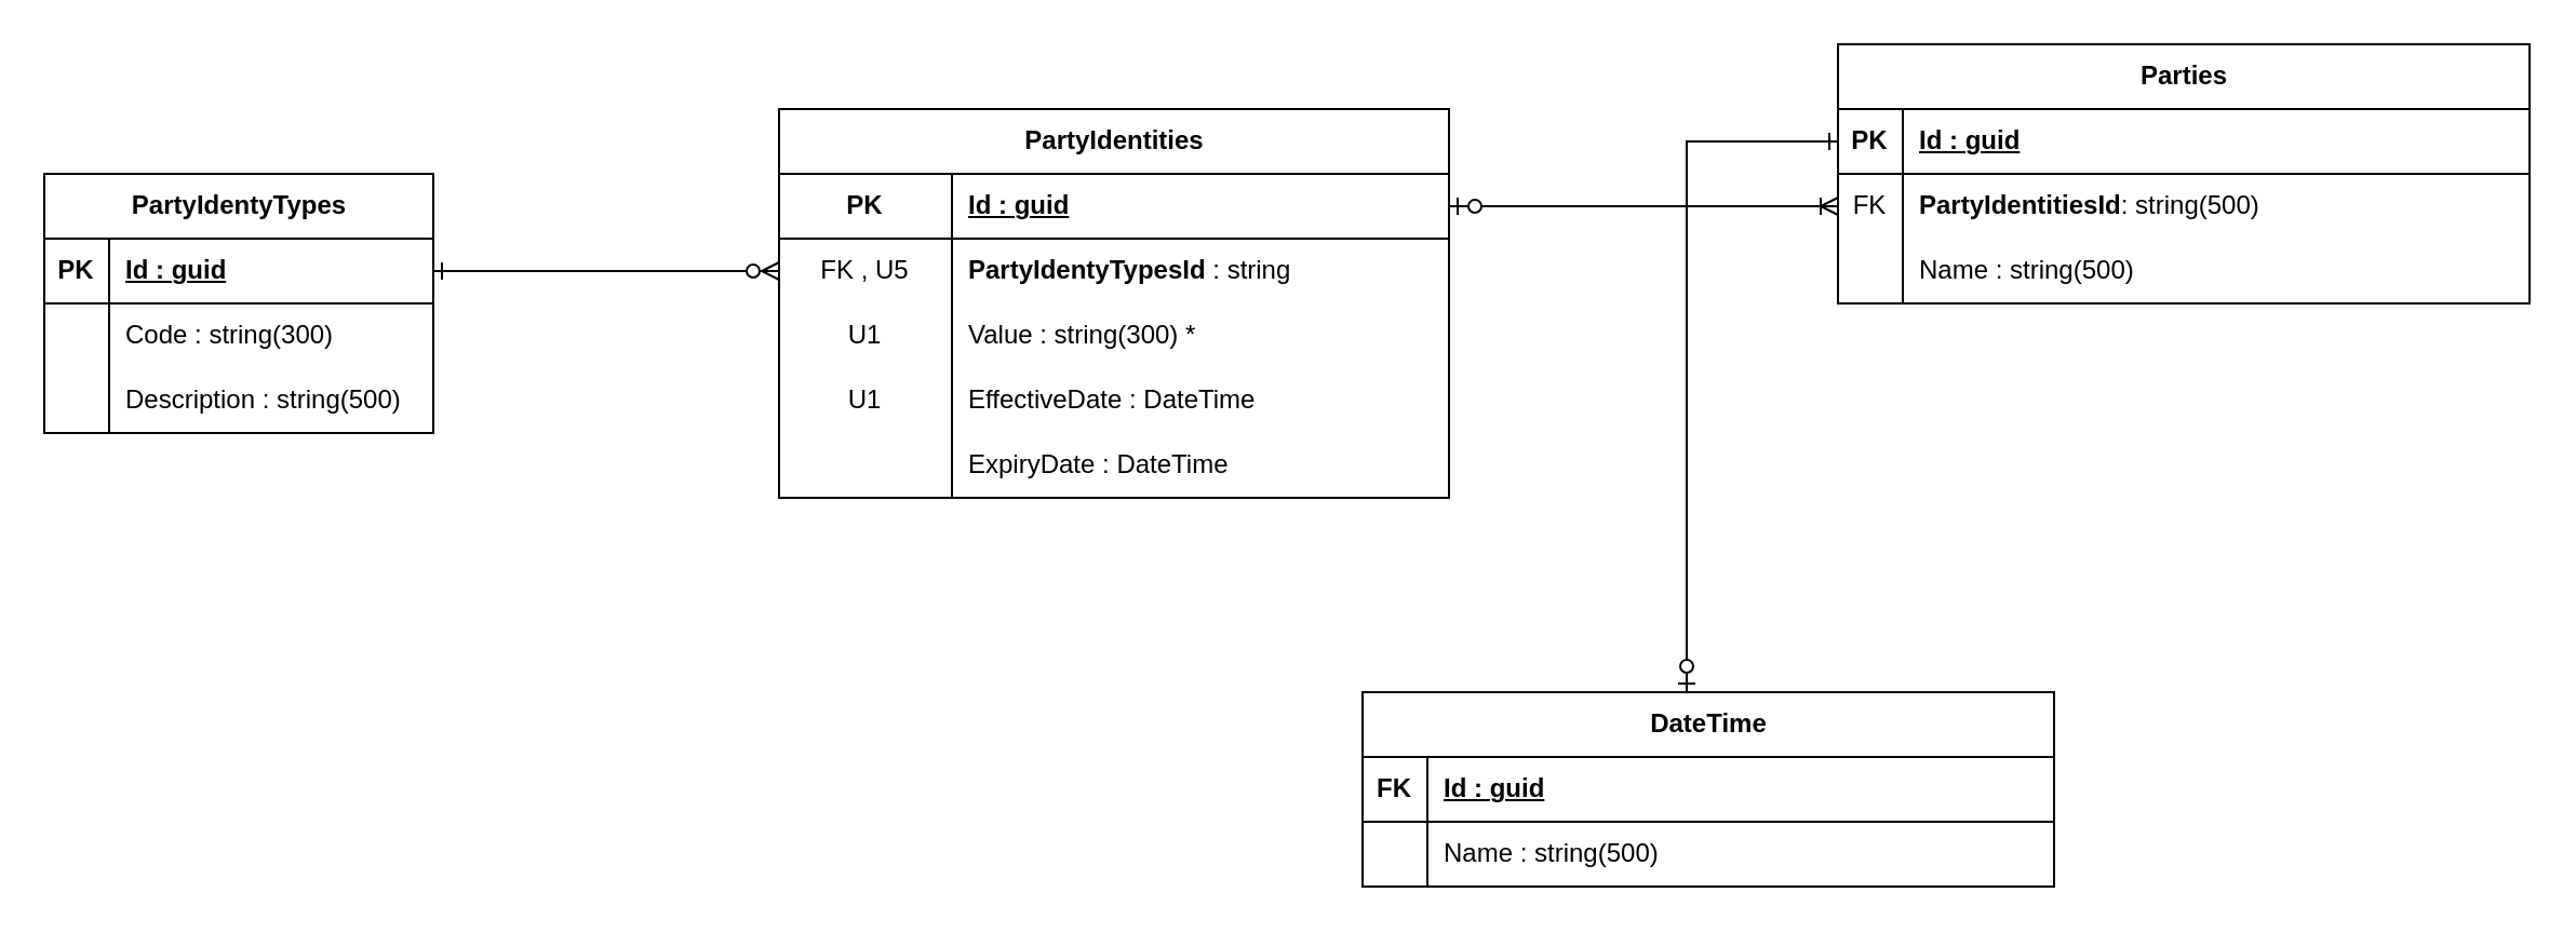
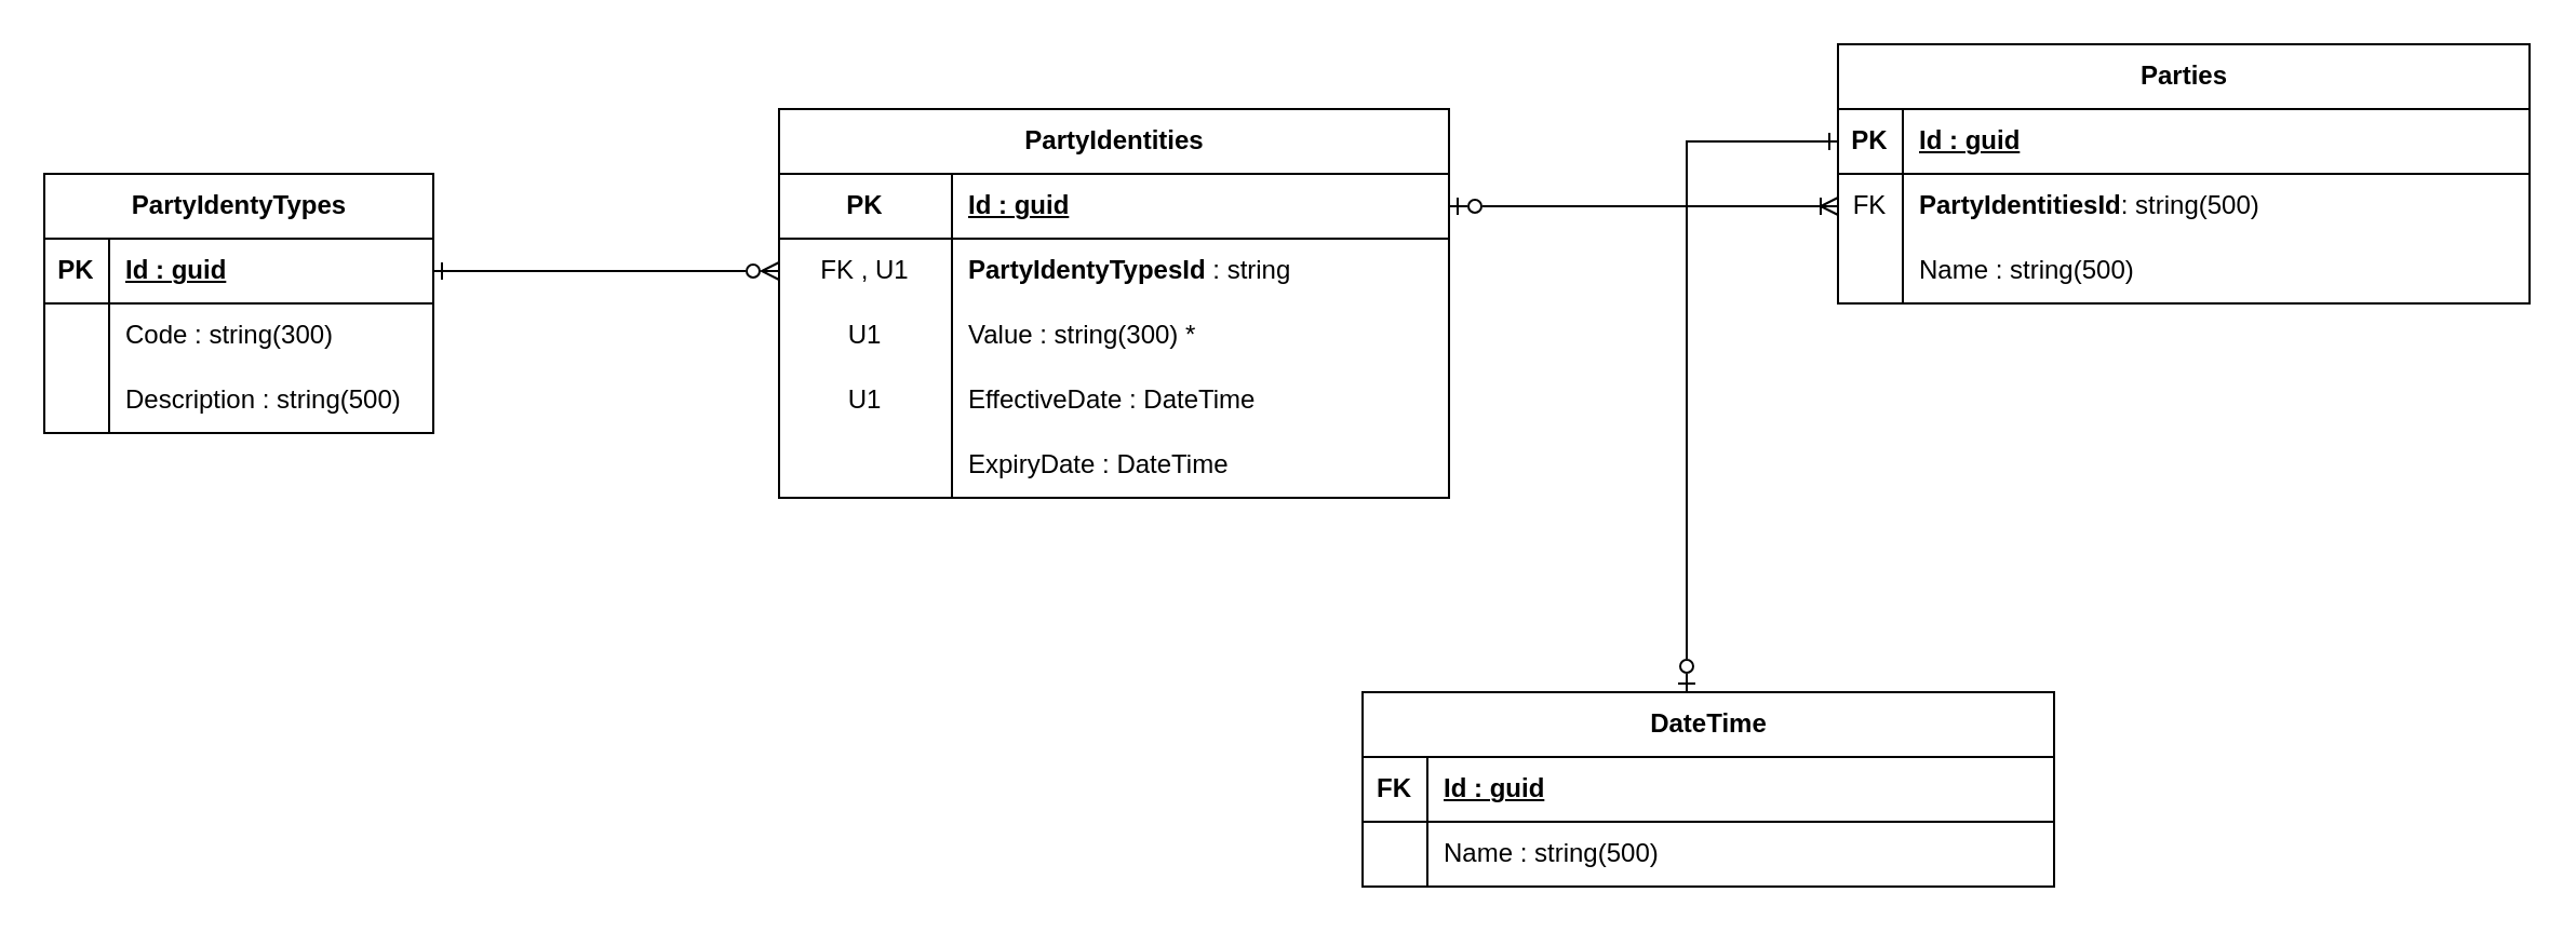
  <mxCell id="0" />
  <mxCell id="1" parent="0" />
  <mxCell id="2" value="Parties" style="shape=table;startSize=30;container=1;collapsible=1;childLayout=tableLayout;fixedRows=1;rowLines=0;fontStyle=1;align=center;resizeLast=1;html=1;" vertex="1" parent="1"><mxGeometry x="850" y="20" width="320" height="120" as="geometry" /></mxCell>
  <mxCell id="3" value="" style="shape=tableRow;horizontal=0;startSize=0;swimlaneHead=0;swimlaneBody=0;fillColor=none;collapsible=0;dropTarget=0;points=[[0,0.5],[1,0.5]];portConstraint=eastwest;top=0;left=0;right=0;bottom=1;" vertex="1" parent="2"><mxGeometry y="30" width="320" height="30" as="geometry" /></mxCell>
  <mxCell id="4" value="PK" style="shape=partialRectangle;connectable=0;fillColor=none;top=0;left=0;bottom=0;right=0;fontStyle=1;overflow=hidden;whiteSpace=wrap;html=1;" vertex="1" parent="3"><mxGeometry width="30" height="30" as="geometry"><mxRectangle width="30" height="30" as="alternateBounds" /></mxGeometry></mxCell>
  <mxCell id="5" value="Id : guid" style="shape=partialRectangle;connectable=0;fillColor=none;top=0;left=0;bottom=0;right=0;align=left;spacingLeft=6;fontStyle=5;overflow=hidden;whiteSpace=wrap;html=1;" vertex="1" parent="3"><mxGeometry x="30" width="290" height="30" as="geometry"><mxRectangle width="290" height="30" as="alternateBounds" /></mxGeometry></mxCell>
  <mxCell id="6" value="" style="shape=tableRow;horizontal=0;startSize=0;swimlaneHead=0;swimlaneBody=0;fillColor=none;collapsible=0;dropTarget=0;points=[[0,0.5],[1,0.5]];portConstraint=eastwest;top=0;left=0;right=0;bottom=0;" vertex="1" parent="2"><mxGeometry y="60" width="320" height="30" as="geometry" /></mxCell>
  <mxCell id="7" value="FK" style="shape=partialRectangle;connectable=0;fillColor=none;top=0;left=0;bottom=0;right=0;editable=1;overflow=hidden;whiteSpace=wrap;html=1;" vertex="1" parent="6"><mxGeometry width="30" height="30" as="geometry"><mxRectangle width="30" height="30" as="alternateBounds" /></mxGeometry></mxCell>
  <mxCell id="8" value="&lt;span style=&quot;font-weight: 700; text-align: center; text-wrap-mode: nowrap;&quot;&gt;PartyIdentitiesId&lt;/span&gt;: string(500)" style="shape=partialRectangle;connectable=0;fillColor=none;top=0;left=0;bottom=0;right=0;align=left;spacingLeft=6;overflow=hidden;whiteSpace=wrap;html=1;" vertex="1" parent="6"><mxGeometry x="30" width="290" height="30" as="geometry"><mxRectangle width="290" height="30" as="alternateBounds" /></mxGeometry></mxCell>
  <mxCell id="9" value="" style="shape=tableRow;horizontal=0;startSize=0;swimlaneHead=0;swimlaneBody=0;fillColor=none;collapsible=0;dropTarget=0;points=[[0,0.5],[1,0.5]];portConstraint=eastwest;top=0;left=0;right=0;bottom=0;" vertex="1" parent="2"><mxGeometry y="90" width="320" height="30" as="geometry" /></mxCell>
  <mxCell id="10" value="" style="shape=partialRectangle;connectable=0;fillColor=none;top=0;left=0;bottom=0;right=0;editable=1;overflow=hidden;whiteSpace=wrap;html=1;" vertex="1" parent="9"><mxGeometry width="30" height="30" as="geometry"><mxRectangle width="30" height="30" as="alternateBounds" /></mxGeometry></mxCell>
  <mxCell id="11" value="Name : string(500)" style="shape=partialRectangle;connectable=0;fillColor=none;top=0;left=0;bottom=0;right=0;align=left;spacingLeft=6;overflow=hidden;whiteSpace=wrap;html=1;" vertex="1" parent="9"><mxGeometry x="30" width="290" height="30" as="geometry"><mxRectangle width="290" height="30" as="alternateBounds" /></mxGeometry></mxCell>
  <mxCell id="12" value="PartyIdentities" style="shape=table;startSize=30;container=1;collapsible=1;childLayout=tableLayout;fixedRows=1;rowLines=0;fontStyle=1;align=center;resizeLast=1;html=1;" vertex="1" parent="1"><mxGeometry x="360" y="50" width="310" height="180" as="geometry" /></mxCell>
  <mxCell id="13" value="" style="shape=tableRow;horizontal=0;startSize=0;swimlaneHead=0;swimlaneBody=0;fillColor=none;collapsible=0;dropTarget=0;points=[[0,0.5],[1,0.5]];portConstraint=eastwest;top=0;left=0;right=0;bottom=1;" vertex="1" parent="12"><mxGeometry y="30" width="310" height="30" as="geometry" /></mxCell>
  <mxCell id="14" value="PK" style="shape=partialRectangle;connectable=0;fillColor=none;top=0;left=0;bottom=0;right=0;fontStyle=1;overflow=hidden;whiteSpace=wrap;html=1;" vertex="1" parent="13"><mxGeometry width="80" height="30" as="geometry"><mxRectangle width="80" height="30" as="alternateBounds" /></mxGeometry></mxCell>
  <mxCell id="15" value="Id : guid" style="shape=partialRectangle;connectable=0;fillColor=none;top=0;left=0;bottom=0;right=0;align=left;spacingLeft=6;fontStyle=5;overflow=hidden;whiteSpace=wrap;html=1;" vertex="1" parent="13"><mxGeometry x="80" width="230" height="30" as="geometry"><mxRectangle width="230" height="30" as="alternateBounds" /></mxGeometry></mxCell>
  <mxCell id="16" value="" style="shape=tableRow;horizontal=0;startSize=0;swimlaneHead=0;swimlaneBody=0;fillColor=none;collapsible=0;dropTarget=0;points=[[0,0.5],[1,0.5]];portConstraint=eastwest;top=0;left=0;right=0;bottom=0;" vertex="1" parent="12"><mxGeometry y="60" width="310" height="30" as="geometry" /></mxCell>
- <mxCell id="17" value="FK , U5" style="shape=partialRectangle;connectable=0;fillColor=none;top=0;left=0;bottom=0;right=0;editable=1;overflow=hidden;whiteSpace=wrap;html=1;" vertex="1" parent="16"><mxGeometry width="80" height="30" as="geometry"><mxRectangle width="80" height="30" as="alternateBounds" /></mxGeometry></mxCell>
+ <mxCell id="17" value="FK , U1" style="shape=partialRectangle;connectable=0;fillColor=none;top=0;left=0;bottom=0;right=0;editable=1;overflow=hidden;whiteSpace=wrap;html=1;" vertex="1" parent="16"><mxGeometry width="80" height="30" as="geometry"><mxRectangle width="80" height="30" as="alternateBounds" /></mxGeometry></mxCell>
  <mxCell id="18" value="&lt;span style=&quot;font-weight: 700; text-align: center; text-wrap-mode: nowrap;&quot;&gt;PartyIdentyTypesId&lt;/span&gt;&amp;nbsp;: string" style="shape=partialRectangle;connectable=0;fillColor=none;top=0;left=0;bottom=0;right=0;align=left;spacingLeft=6;overflow=hidden;whiteSpace=wrap;html=1;" vertex="1" parent="16"><mxGeometry x="80" width="230" height="30" as="geometry"><mxRectangle width="230" height="30" as="alternateBounds" /></mxGeometry></mxCell>
  <mxCell id="19" value="" style="shape=tableRow;horizontal=0;startSize=0;swimlaneHead=0;swimlaneBody=0;fillColor=none;collapsible=0;dropTarget=0;points=[[0,0.5],[1,0.5]];portConstraint=eastwest;top=0;left=0;right=0;bottom=0;" vertex="1" parent="12"><mxGeometry y="90" width="310" height="30" as="geometry" /></mxCell>
  <mxCell id="20" value="U1" style="shape=partialRectangle;connectable=0;fillColor=none;top=0;left=0;bottom=0;right=0;editable=1;overflow=hidden;whiteSpace=wrap;html=1;" vertex="1" parent="19"><mxGeometry width="80" height="30" as="geometry"><mxRectangle width="80" height="30" as="alternateBounds" /></mxGeometry></mxCell>
  <mxCell id="21" value="Value : string(300) *" style="shape=partialRectangle;connectable=0;fillColor=none;top=0;left=0;bottom=0;right=0;align=left;spacingLeft=6;overflow=hidden;whiteSpace=wrap;html=1;" vertex="1" parent="19"><mxGeometry x="80" width="230" height="30" as="geometry"><mxRectangle width="230" height="30" as="alternateBounds" /></mxGeometry></mxCell>
  <mxCell id="22" value="" style="shape=tableRow;horizontal=0;startSize=0;swimlaneHead=0;swimlaneBody=0;fillColor=none;collapsible=0;dropTarget=0;points=[[0,0.5],[1,0.5]];portConstraint=eastwest;top=0;left=0;right=0;bottom=0;" vertex="1" parent="12"><mxGeometry y="120" width="310" height="30" as="geometry" /></mxCell>
  <mxCell id="23" value="U1" style="shape=partialRectangle;connectable=0;fillColor=none;top=0;left=0;bottom=0;right=0;editable=1;overflow=hidden;whiteSpace=wrap;html=1;" vertex="1" parent="22"><mxGeometry width="80" height="30" as="geometry"><mxRectangle width="80" height="30" as="alternateBounds" /></mxGeometry></mxCell>
  <mxCell id="24" value="EffectiveDate : DateTime" style="shape=partialRectangle;connectable=0;fillColor=none;top=0;left=0;bottom=0;right=0;align=left;spacingLeft=6;overflow=hidden;whiteSpace=wrap;html=1;" vertex="1" parent="22"><mxGeometry x="80" width="230" height="30" as="geometry"><mxRectangle width="230" height="30" as="alternateBounds" /></mxGeometry></mxCell>
  <mxCell id="25" value="" style="shape=tableRow;horizontal=0;startSize=0;swimlaneHead=0;swimlaneBody=0;fillColor=none;collapsible=0;dropTarget=0;points=[[0,0.5],[1,0.5]];portConstraint=eastwest;top=0;left=0;right=0;bottom=0;" vertex="1" parent="12"><mxGeometry y="150" width="310" height="30" as="geometry" /></mxCell>
  <mxCell id="26" value="" style="shape=partialRectangle;connectable=0;fillColor=none;top=0;left=0;bottom=0;right=0;editable=1;overflow=hidden;whiteSpace=wrap;html=1;" vertex="1" parent="25"><mxGeometry width="80" height="30" as="geometry"><mxRectangle width="80" height="30" as="alternateBounds" /></mxGeometry></mxCell>
  <mxCell id="27" value="ExpiryDate : DateTime" style="shape=partialRectangle;connectable=0;fillColor=none;top=0;left=0;bottom=0;right=0;align=left;spacingLeft=6;overflow=hidden;whiteSpace=wrap;html=1;" vertex="1" parent="25"><mxGeometry x="80" width="230" height="30" as="geometry"><mxRectangle width="230" height="30" as="alternateBounds" /></mxGeometry></mxCell>
  <mxCell id="28" value="PartyIdentyTypes" style="shape=table;startSize=30;container=1;collapsible=1;childLayout=tableLayout;fixedRows=1;rowLines=0;fontStyle=1;align=center;resizeLast=1;html=1;" vertex="1" parent="1"><mxGeometry x="20" y="80" width="180" height="120" as="geometry" /></mxCell>
  <mxCell id="29" value="" style="shape=tableRow;horizontal=0;startSize=0;swimlaneHead=0;swimlaneBody=0;fillColor=none;collapsible=0;dropTarget=0;points=[[0,0.5],[1,0.5]];portConstraint=eastwest;top=0;left=0;right=0;bottom=1;" vertex="1" parent="28"><mxGeometry y="30" width="180" height="30" as="geometry" /></mxCell>
  <mxCell id="30" value="PK" style="shape=partialRectangle;connectable=0;fillColor=none;top=0;left=0;bottom=0;right=0;fontStyle=1;overflow=hidden;whiteSpace=wrap;html=1;" vertex="1" parent="29"><mxGeometry width="30" height="30" as="geometry"><mxRectangle width="30" height="30" as="alternateBounds" /></mxGeometry></mxCell>
  <mxCell id="31" value="Id : guid" style="shape=partialRectangle;connectable=0;fillColor=none;top=0;left=0;bottom=0;right=0;align=left;spacingLeft=6;fontStyle=5;overflow=hidden;whiteSpace=wrap;html=1;" vertex="1" parent="29"><mxGeometry x="30" width="150" height="30" as="geometry"><mxRectangle width="150" height="30" as="alternateBounds" /></mxGeometry></mxCell>
  <mxCell id="32" value="" style="shape=tableRow;horizontal=0;startSize=0;swimlaneHead=0;swimlaneBody=0;fillColor=none;collapsible=0;dropTarget=0;points=[[0,0.5],[1,0.5]];portConstraint=eastwest;top=0;left=0;right=0;bottom=0;" vertex="1" parent="28"><mxGeometry y="60" width="180" height="30" as="geometry" /></mxCell>
  <mxCell id="33" value="" style="shape=partialRectangle;connectable=0;fillColor=none;top=0;left=0;bottom=0;right=0;editable=1;overflow=hidden;whiteSpace=wrap;html=1;" vertex="1" parent="32"><mxGeometry width="30" height="30" as="geometry"><mxRectangle width="30" height="30" as="alternateBounds" /></mxGeometry></mxCell>
  <mxCell id="34" value="Code : string(300)" style="shape=partialRectangle;connectable=0;fillColor=none;top=0;left=0;bottom=0;right=0;align=left;spacingLeft=6;overflow=hidden;whiteSpace=wrap;html=1;" vertex="1" parent="32"><mxGeometry x="30" width="150" height="30" as="geometry"><mxRectangle width="150" height="30" as="alternateBounds" /></mxGeometry></mxCell>
  <mxCell id="35" value="" style="shape=tableRow;horizontal=0;startSize=0;swimlaneHead=0;swimlaneBody=0;fillColor=none;collapsible=0;dropTarget=0;points=[[0,0.5],[1,0.5]];portConstraint=eastwest;top=0;left=0;right=0;bottom=0;" vertex="1" parent="28"><mxGeometry y="90" width="180" height="30" as="geometry" /></mxCell>
  <mxCell id="36" value="" style="shape=partialRectangle;connectable=0;fillColor=none;top=0;left=0;bottom=0;right=0;editable=1;overflow=hidden;whiteSpace=wrap;html=1;" vertex="1" parent="35"><mxGeometry width="30" height="30" as="geometry"><mxRectangle width="30" height="30" as="alternateBounds" /></mxGeometry></mxCell>
  <mxCell id="37" value="Description : string(500)" style="shape=partialRectangle;connectable=0;fillColor=none;top=0;left=0;bottom=0;right=0;align=left;spacingLeft=6;overflow=hidden;whiteSpace=wrap;html=1;" vertex="1" parent="35"><mxGeometry x="30" width="150" height="30" as="geometry"><mxRectangle width="150" height="30" as="alternateBounds" /></mxGeometry></mxCell>
  <mxCell id="38" style="edgeStyle=orthogonalEdgeStyle;rounded=0;orthogonalLoop=1;jettySize=auto;html=1;exitX=0;exitY=0.5;exitDx=0;exitDy=0;entryX=1;entryY=0.5;entryDx=0;entryDy=0;endArrow=ERone;endFill=0;startArrow=ERzeroToMany;startFill=0;" edge="1" parent="1" source="16" target="29"><mxGeometry relative="1" as="geometry" /></mxCell>
  <mxCell id="39" style="edgeStyle=orthogonalEdgeStyle;rounded=0;orthogonalLoop=1;jettySize=auto;html=1;endArrow=ERzeroToOne;endFill=0;startArrow=ERoneToMany;startFill=0;" edge="1" parent="1" source="6" target="13"><mxGeometry relative="1" as="geometry" /></mxCell>
  <mxCell id="40" style="edgeStyle=orthogonalEdgeStyle;rounded=0;orthogonalLoop=1;jettySize=auto;html=1;startArrow=ERzeroToOne;startFill=0;endArrow=ERone;endFill=0;" edge="1" parent="1" source="41" target="3"><mxGeometry relative="1" as="geometry"><Array as="points"><mxPoint x="780" y="65" /></Array></mxGeometry></mxCell>
  <mxCell id="41" value="DateTime" style="shape=table;startSize=30;container=1;collapsible=1;childLayout=tableLayout;fixedRows=1;rowLines=0;fontStyle=1;align=center;resizeLast=1;html=1;" vertex="1" parent="1"><mxGeometry x="630" y="320" width="320" height="90" as="geometry" /></mxCell>
  <mxCell id="42" value="" style="shape=tableRow;horizontal=0;startSize=0;swimlaneHead=0;swimlaneBody=0;fillColor=none;collapsible=0;dropTarget=0;points=[[0,0.5],[1,0.5]];portConstraint=eastwest;top=0;left=0;right=0;bottom=1;" vertex="1" parent="41"><mxGeometry y="30" width="320" height="30" as="geometry" /></mxCell>
  <mxCell id="43" value="FK" style="shape=partialRectangle;connectable=0;fillColor=none;top=0;left=0;bottom=0;right=0;fontStyle=1;overflow=hidden;whiteSpace=wrap;html=1;" vertex="1" parent="42"><mxGeometry width="30" height="30" as="geometry"><mxRectangle width="30" height="30" as="alternateBounds" /></mxGeometry></mxCell>
  <mxCell id="44" value="Id : guid" style="shape=partialRectangle;connectable=0;fillColor=none;top=0;left=0;bottom=0;right=0;align=left;spacingLeft=6;fontStyle=5;overflow=hidden;whiteSpace=wrap;html=1;" vertex="1" parent="42"><mxGeometry x="30" width="290" height="30" as="geometry"><mxRectangle width="290" height="30" as="alternateBounds" /></mxGeometry></mxCell>
  <mxCell id="45" value="" style="shape=tableRow;horizontal=0;startSize=0;swimlaneHead=0;swimlaneBody=0;fillColor=none;collapsible=0;dropTarget=0;points=[[0,0.5],[1,0.5]];portConstraint=eastwest;top=0;left=0;right=0;bottom=0;" vertex="1" parent="41"><mxGeometry y="60" width="320" height="30" as="geometry" /></mxCell>
  <mxCell id="46" value="" style="shape=partialRectangle;connectable=0;fillColor=none;top=0;left=0;bottom=0;right=0;editable=1;overflow=hidden;whiteSpace=wrap;html=1;" vertex="1" parent="45"><mxGeometry width="30" height="30" as="geometry"><mxRectangle width="30" height="30" as="alternateBounds" /></mxGeometry></mxCell>
  <mxCell id="47" value="Name : string(500)" style="shape=partialRectangle;connectable=0;fillColor=none;top=0;left=0;bottom=0;right=0;align=left;spacingLeft=6;overflow=hidden;whiteSpace=wrap;html=1;" vertex="1" parent="45"><mxGeometry x="30" width="290" height="30" as="geometry"><mxRectangle width="290" height="30" as="alternateBounds" /></mxGeometry></mxCell>
